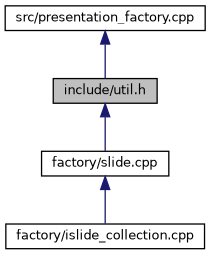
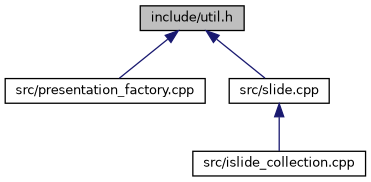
  digraph {
    node [color=black fillcolor=white fontname=Helvetica fontsize=10 shape=record style=filled]
    edge [color=midnightblue dir=back fontname=Helvetica fontsize=10 labelfontname=Helvetica labelfontsize=10 style=solid]
    n1 [fillcolor=grey75 fontcolor=black height=0.2 label="include/util.h" width=0.4]
    n2 [height=0.2 label="src/presentation_factory.cpp" width=0.4]
-   n3 [height=0.2 label="factory/slide.cpp" width=0.4]
-   n4 [height=0.2 label="factory/islide_collection.cpp" width=0.4]
-   n2 -> n1
+   n3 [height=0.2 label="src/slide.cpp" width=0.4]
+   n4 [height=0.2 label="src/islide_collection.cpp" width=0.4]
+   n1 -> n2
    n1 -> n3
    n3 -> n4
  }
